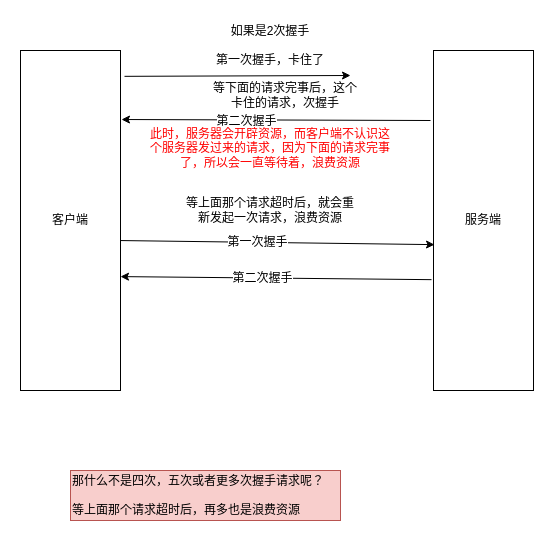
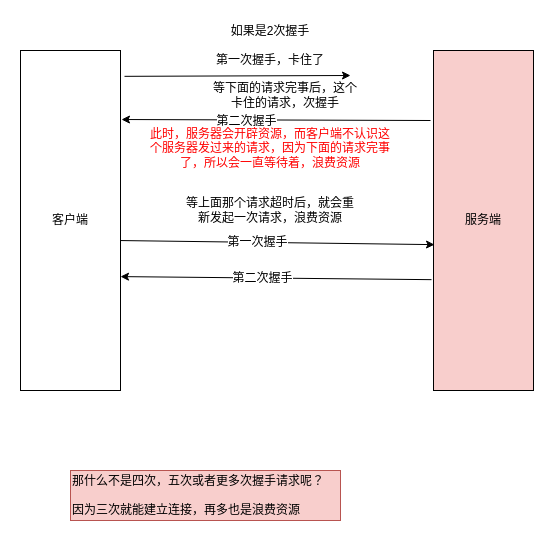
  <mxCell id="0" />
  <mxCell id="1" parent="0" />
  <mxCell id="2" value="客户端" style="rounded=0;whiteSpace=wrap;html=1;" vertex="1" parent="1"><mxGeometry x="20" y="50" width="100" height="340" as="geometry" /></mxCell>
- <mxCell id="3" value="服务端" style="rounded=0;whiteSpace=wrap;html=1;" vertex="1" parent="1"><mxGeometry x="433" y="50" width="100" height="340" as="geometry" /></mxCell>
+ <mxCell id="3" value="服务端" style="rounded=0;whiteSpace=wrap;html=1;fillColor=#f8cecc;" vertex="1" parent="1"><mxGeometry x="433" y="50" width="100" height="340" as="geometry" /></mxCell>
  <mxCell id="4" value="" style="endArrow=classic;html=1;exitX=1.04;exitY=0.076;exitDx=0;exitDy=0;exitPerimeter=0;" edge="1" parent="1" source="2"><mxGeometry width="50" height="50" relative="1" as="geometry"><mxPoint x="180" y="160" as="sourcePoint" /><mxPoint x="350" y="75" as="targetPoint" /></mxGeometry></mxCell>
  <mxCell id="5" value="如果是2次握手&lt;br&gt;&lt;br&gt;第一次握手，卡住了" style="text;html=1;strokeColor=none;fillColor=none;align=center;verticalAlign=middle;whiteSpace=wrap;rounded=0;" vertex="1" parent="1"><mxGeometry x="200" y="20" width="140" height="50" as="geometry" /></mxCell>
  <mxCell id="6" value="" style="endArrow=classic;html=1;exitX=1;exitY=0.559;exitDx=0;exitDy=0;exitPerimeter=0;entryX=0.01;entryY=0.571;entryDx=0;entryDy=0;entryPerimeter=0;" edge="1" parent="1" source="2" target="3"><mxGeometry width="50" height="50" relative="1" as="geometry"><mxPoint x="150" y="290" as="sourcePoint" /><mxPoint x="200" y="240" as="targetPoint" /></mxGeometry></mxCell>
  <mxCell id="7" value="第一次握手" style="text;html=1;align=center;verticalAlign=middle;resizable=0;points=[];;labelBackgroundColor=#ffffff;" vertex="1" connectable="0" parent="6"><mxGeometry x="-0.127" relative="1" as="geometry"><mxPoint as="offset" /></mxGeometry></mxCell>
  <mxCell id="8" value="等上面那个请求超时后，就会重新发起一次请求，浪费资源" style="text;html=1;strokeColor=none;fillColor=none;align=center;verticalAlign=middle;whiteSpace=wrap;rounded=0;" vertex="1" parent="1"><mxGeometry x="180" y="190" width="180" height="40" as="geometry" /></mxCell>
  <mxCell id="9" value="" style="endArrow=classic;html=1;exitX=-0.02;exitY=0.674;exitDx=0;exitDy=0;exitPerimeter=0;entryX=1;entryY=0.665;entryDx=0;entryDy=0;entryPerimeter=0;" edge="1" parent="1" source="3" target="2"><mxGeometry width="50" height="50" relative="1" as="geometry"><mxPoint x="20" y="460" as="sourcePoint" /><mxPoint x="70" y="410" as="targetPoint" /></mxGeometry></mxCell>
  <mxCell id="10" value="第二次握手" style="text;html=1;align=center;verticalAlign=middle;resizable=0;points=[];;labelBackgroundColor=#ffffff;" vertex="1" connectable="0" parent="9"><mxGeometry x="0.093" relative="1" as="geometry"><mxPoint as="offset" /></mxGeometry></mxCell>
  <mxCell id="11" value="等下面的请求完事后，这个卡住的请求，次握手" style="text;html=1;strokeColor=none;fillColor=none;align=center;verticalAlign=middle;whiteSpace=wrap;rounded=0;" vertex="1" parent="1"><mxGeometry x="210" y="90" width="150" height="10" as="geometry" /></mxCell>
  <mxCell id="12" value="" style="endArrow=classic;html=1;entryX=1.01;entryY=0.203;entryDx=0;entryDy=0;entryPerimeter=0;" edge="1" parent="1" target="2"><mxGeometry width="50" height="50" relative="1" as="geometry"><mxPoint x="430" y="120" as="sourcePoint" /><mxPoint x="290" y="360" as="targetPoint" /></mxGeometry></mxCell>
  <mxCell id="13" value="第二次握手" style="text;html=1;align=center;verticalAlign=middle;resizable=0;points=[];;labelBackgroundColor=#ffffff;" vertex="1" connectable="0" parent="12"><mxGeometry x="0.191" y="1" relative="1" as="geometry"><mxPoint as="offset" /></mxGeometry></mxCell>
  <mxCell id="14" value="&lt;font color=&quot;#ff0000&quot;&gt;此时，服务器会开辟资源，而客户端不认识这个服务器发过来的请求，因为下面的请求完事了，所以会一直等待着，浪费资源&lt;/font&gt;" style="text;html=1;strokeColor=none;fillColor=none;align=center;verticalAlign=middle;whiteSpace=wrap;rounded=0;" vertex="1" parent="1"><mxGeometry x="145" y="130" width="250" height="35" as="geometry" /></mxCell>
- <mxCell id="15" value="那什么不是四次，五次或者更多次握手请求呢？&lt;br&gt;&lt;br&gt;等上面那个请求超时后，再多也是浪费资源" style="text;html=1;strokeColor=#b85450;fillColor=#f8cecc;align=left;verticalAlign=middle;whiteSpace=wrap;rounded=0;" vertex="1" parent="1"><mxGeometry x="70" y="470" width="270" height="50" as="geometry" /></mxCell>
+ <mxCell id="15" value="那什么不是四次，五次或者更多次握手请求呢？&lt;br&gt;&lt;br&gt;因为三次就能建立连接，再多也是浪费资源" style="text;html=1;strokeColor=#b85450;fillColor=#f8cecc;align=left;verticalAlign=middle;whiteSpace=wrap;rounded=0;" vertex="1" parent="1"><mxGeometry x="70" y="470" width="270" height="50" as="geometry" /></mxCell>
